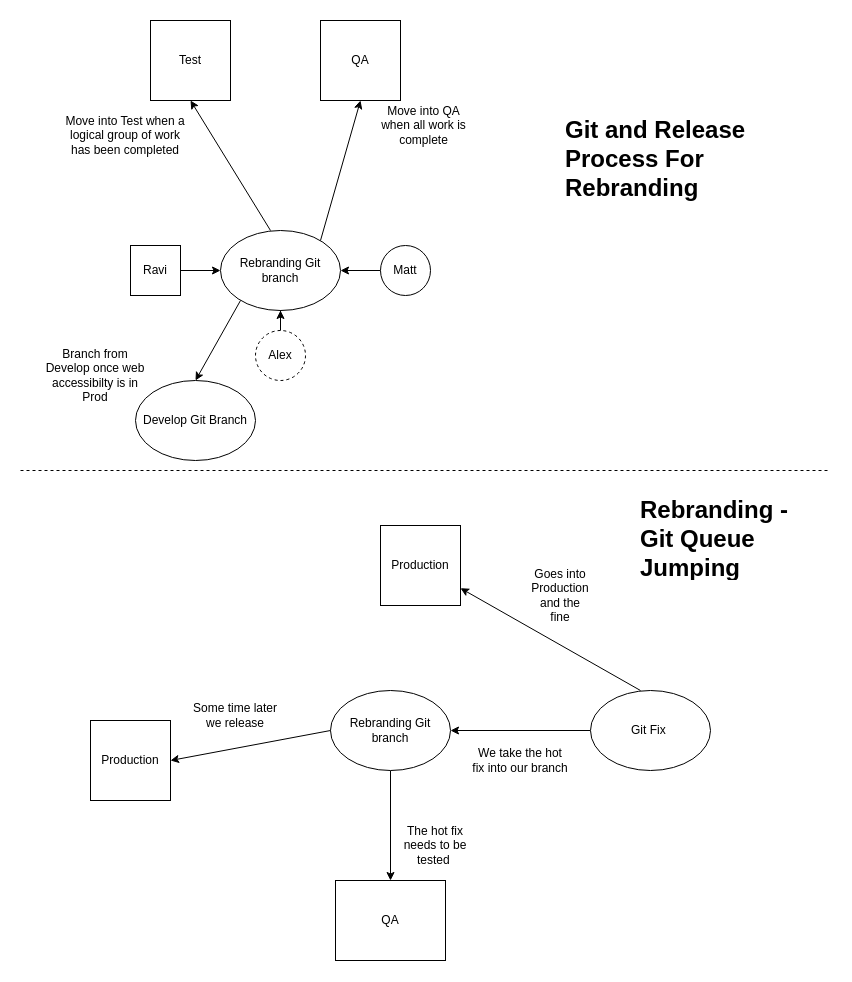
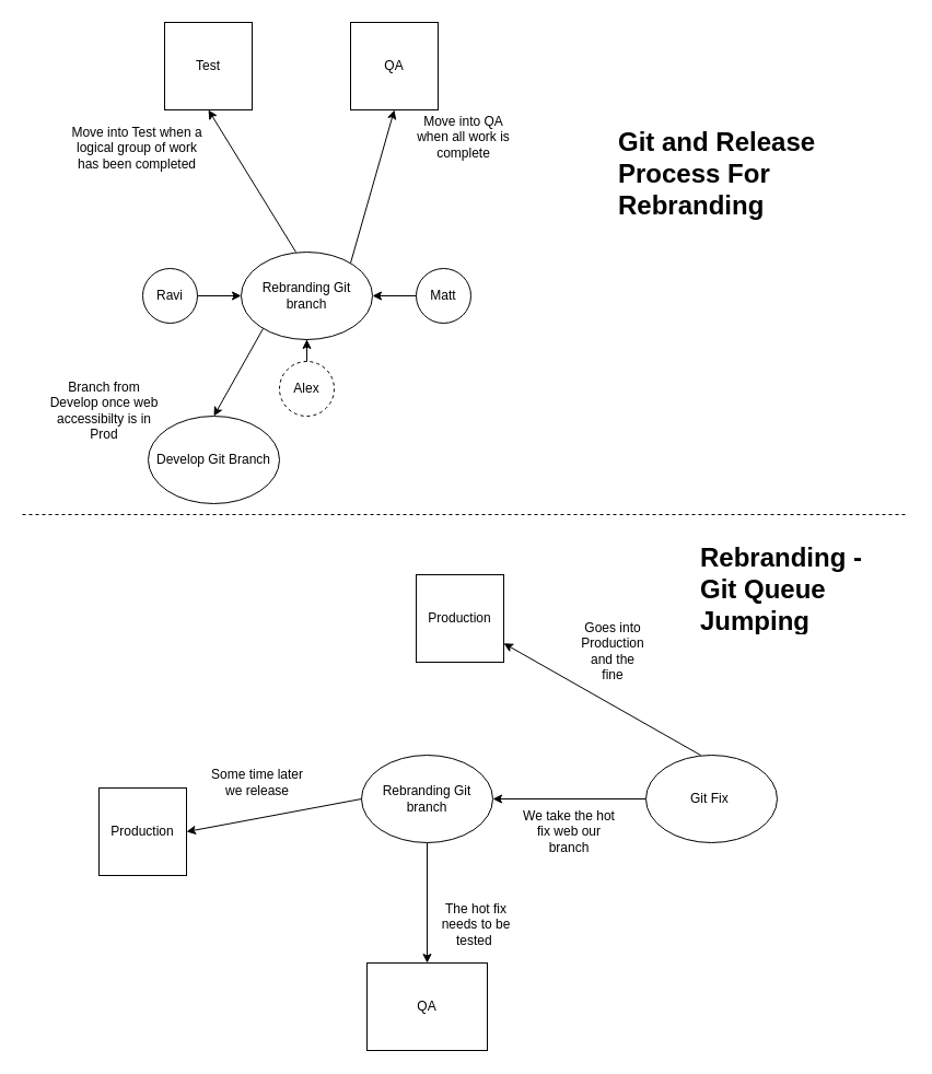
  <mxCell id="0" />
  <mxCell id="1" parent="0" />
  <mxCell id="2" value="Rebranding Git branch" style="ellipse;whiteSpace=wrap;html=1;" parent="1" vertex="1"><mxGeometry x="220" y="230" width="120" height="80" as="geometry" /></mxCell>
  <mxCell id="3" value="" style="edgeStyle=orthogonalEdgeStyle;rounded=0;orthogonalLoop=1;jettySize=auto;html=1;" parent="1" source="4" target="2" edge="1"><mxGeometry relative="1" as="geometry" /></mxCell>
  <mxCell id="4" value="Matt" style="ellipse;whiteSpace=wrap;html=1;" parent="1" vertex="1"><mxGeometry x="380" y="245" width="50" height="50" as="geometry" /></mxCell>
  <mxCell id="5" value="" style="edgeStyle=orthogonalEdgeStyle;rounded=0;orthogonalLoop=1;jettySize=auto;html=1;" parent="1" source="6" target="2" edge="1"><mxGeometry relative="1" as="geometry" /></mxCell>
  <mxCell id="6" value="Alex" style="ellipse;whiteSpace=wrap;html=1;aspect=fixed;dashed=1;" parent="1" vertex="1"><mxGeometry x="255" y="330" width="50" height="50" as="geometry" /></mxCell>
  <mxCell id="7" value="" style="edgeStyle=orthogonalEdgeStyle;rounded=0;orthogonalLoop=1;jettySize=auto;html=1;" parent="1" source="8" target="2" edge="1"><mxGeometry relative="1" as="geometry" /></mxCell>
- <mxCell id="8" value="Ravi" style="whiteSpace=wrap;html=1;aspect=fixed;rounded=0;" parent="1" vertex="1"><mxGeometry x="130" y="245" width="50" height="50" as="geometry" /></mxCell>
+ <mxCell id="8" value="Ravi" style="ellipse;whiteSpace=wrap;html=1;aspect=fixed;" parent="1" vertex="1"><mxGeometry x="130" y="245" width="50" height="50" as="geometry" /></mxCell>
  <mxCell id="9" value="Test" style="whiteSpace=wrap;html=1;aspect=fixed;" vertex="1" parent="1"><mxGeometry x="150" y="20" width="80" height="80" as="geometry" /></mxCell>
  <mxCell id="10" value="QA" style="whiteSpace=wrap;html=1;aspect=fixed;" vertex="1" parent="1"><mxGeometry x="320" y="20" width="80" height="80" as="geometry" /></mxCell>
  <mxCell id="11" value="Develop Git Branch" style="ellipse;whiteSpace=wrap;html=1;" vertex="1" parent="1"><mxGeometry x="135" y="380" width="120" height="80" as="geometry" /></mxCell>
  <mxCell id="12" value="" style="endArrow=classic;html=1;rounded=0;entryX=0.5;entryY=0;entryDx=0;entryDy=0;" edge="1" parent="1" target="11"><mxGeometry width="50" height="50" relative="1" as="geometry"><mxPoint x="240" y="300" as="sourcePoint" /><mxPoint x="290" y="250" as="targetPoint" /></mxGeometry></mxCell>
  <mxCell id="13" value="Branch from Develop once web accessibilty is in Prod" style="text;html=1;strokeColor=none;fillColor=none;align=center;verticalAlign=middle;whiteSpace=wrap;rounded=0;" vertex="1" parent="1"><mxGeometry x="40" y="360" width="110" height="30" as="geometry" /></mxCell>
  <mxCell id="14" value="" style="endArrow=classic;html=1;rounded=0;entryX=0.5;entryY=1;entryDx=0;entryDy=0;" edge="1" parent="1" target="9"><mxGeometry width="50" height="50" relative="1" as="geometry"><mxPoint x="270" y="230" as="sourcePoint" /><mxPoint x="320" y="180" as="targetPoint" /></mxGeometry></mxCell>
  <mxCell id="15" value="" style="endArrow=classic;html=1;rounded=0;entryX=0.5;entryY=1;entryDx=0;entryDy=0;" edge="1" parent="1" target="10"><mxGeometry width="50" height="50" relative="1" as="geometry"><mxPoint x="320" y="240" as="sourcePoint" /><mxPoint x="370" y="190" as="targetPoint" /></mxGeometry></mxCell>
  <mxCell id="16" value="Move into Test when a logical group of work has been completed" style="text;html=1;strokeColor=none;fillColor=none;align=center;verticalAlign=middle;whiteSpace=wrap;rounded=0;" vertex="1" parent="1"><mxGeometry x="60" y="120" width="130" height="30" as="geometry" /></mxCell>
  <mxCell id="17" value="Move into QA when all work is complete" style="text;html=1;strokeColor=none;fillColor=none;align=center;verticalAlign=middle;whiteSpace=wrap;rounded=0;" vertex="1" parent="1"><mxGeometry x="376" y="110" width="95" height="30" as="geometry" /></mxCell>
  <mxCell id="18" value="" style="edgeStyle=orthogonalEdgeStyle;rounded=0;orthogonalLoop=1;jettySize=auto;html=1;" edge="1" parent="1" source="19" target="30"><mxGeometry relative="1" as="geometry" /></mxCell>
  <mxCell id="19" value="Rebranding Git branch" style="ellipse;whiteSpace=wrap;html=1;" vertex="1" parent="1"><mxGeometry x="330" y="690" width="120" height="80" as="geometry" /></mxCell>
  <mxCell id="20" value="&lt;h1&gt;Git and Release Process For Rebranding&lt;/h1&gt;&lt;p&gt;&lt;br&gt;&lt;/p&gt;" style="text;html=1;strokeColor=none;fillColor=none;spacing=5;spacingTop=-20;whiteSpace=wrap;overflow=hidden;rounded=0;" vertex="1" parent="1"><mxGeometry x="560" y="110" width="190" height="100" as="geometry" /></mxCell>
  <mxCell id="21" value="&lt;h1&gt;Rebranding - Git Queue Jumping&lt;/h1&gt;" style="text;html=1;strokeColor=none;fillColor=none;spacing=5;spacingTop=-20;whiteSpace=wrap;overflow=hidden;rounded=0;" vertex="1" parent="1"><mxGeometry x="635" y="490" width="190" height="90" as="geometry" /></mxCell>
  <mxCell id="22" value="" style="edgeStyle=orthogonalEdgeStyle;rounded=0;orthogonalLoop=1;jettySize=auto;html=1;" edge="1" parent="1" source="23" target="19"><mxGeometry relative="1" as="geometry" /></mxCell>
  <mxCell id="23" value="Git Fix&amp;nbsp;" style="ellipse;whiteSpace=wrap;html=1;" vertex="1" parent="1"><mxGeometry x="590" y="690" width="120" height="80" as="geometry" /></mxCell>
  <mxCell id="24" value="Production" style="whiteSpace=wrap;html=1;aspect=fixed;" vertex="1" parent="1"><mxGeometry x="380" y="525" width="80" height="80" as="geometry" /></mxCell>
  <mxCell id="25" value="" style="endArrow=classic;html=1;rounded=0;" edge="1" parent="1" target="24"><mxGeometry width="50" height="50" relative="1" as="geometry"><mxPoint x="640" y="690" as="sourcePoint" /><mxPoint x="690" y="640" as="targetPoint" /></mxGeometry></mxCell>
  <mxCell id="26" value="Production" style="whiteSpace=wrap;html=1;aspect=fixed;" vertex="1" parent="1"><mxGeometry x="90" y="720" width="80" height="80" as="geometry" /></mxCell>
  <mxCell id="27" value="" style="endArrow=classic;html=1;rounded=0;entryX=1;entryY=0.5;entryDx=0;entryDy=0;exitX=0;exitY=0.5;exitDx=0;exitDy=0;" edge="1" parent="1" source="19" target="26"><mxGeometry width="50" height="50" relative="1" as="geometry"><mxPoint x="340" y="760" as="sourcePoint" /><mxPoint x="440" y="710" as="targetPoint" /><Array as="points" /></mxGeometry></mxCell>
- <mxCell id="28" value="We take the hot fix into our branch" style="text;html=1;strokeColor=none;fillColor=none;align=center;verticalAlign=middle;whiteSpace=wrap;rounded=0;" vertex="1" parent="1"><mxGeometry x="470" y="745" width="100" height="30" as="geometry" /></mxCell>
+ <mxCell id="28" value="We take the hot fix web our branch" style="text;html=1;strokeColor=none;fillColor=none;align=center;verticalAlign=middle;whiteSpace=wrap;rounded=0;" vertex="1" parent="1"><mxGeometry x="470" y="745" width="100" height="30" as="geometry" /></mxCell>
  <mxCell id="29" value="Some time later we release" style="text;html=1;strokeColor=none;fillColor=none;align=center;verticalAlign=middle;whiteSpace=wrap;rounded=0;" vertex="1" parent="1"><mxGeometry x="190" y="700" width="90" height="30" as="geometry" /></mxCell>
  <mxCell id="30" value="QA" style="whiteSpace=wrap;html=1;" vertex="1" parent="1"><mxGeometry x="335" y="880" width="110" height="80" as="geometry" /></mxCell>
  <mxCell id="31" value="The hot fix needs to be tested&amp;nbsp;" style="text;html=1;strokeColor=none;fillColor=none;align=center;verticalAlign=middle;whiteSpace=wrap;rounded=0;" vertex="1" parent="1"><mxGeometry x="390" y="830" width="90" height="30" as="geometry" /></mxCell>
  <mxCell id="32" value="Goes into Production and the fine" style="text;html=1;strokeColor=none;fillColor=none;align=center;verticalAlign=middle;whiteSpace=wrap;rounded=0;" vertex="1" parent="1"><mxGeometry x="530" y="580" width="60" height="30" as="geometry" /></mxCell>
  <mxCell id="33" value="" style="endArrow=none;dashed=1;html=1;rounded=0;" edge="1" parent="1"><mxGeometry width="50" height="50" relative="1" as="geometry"><mxPoint x="20" y="470" as="sourcePoint" /><mxPoint x="830" y="470" as="targetPoint" /></mxGeometry></mxCell>
